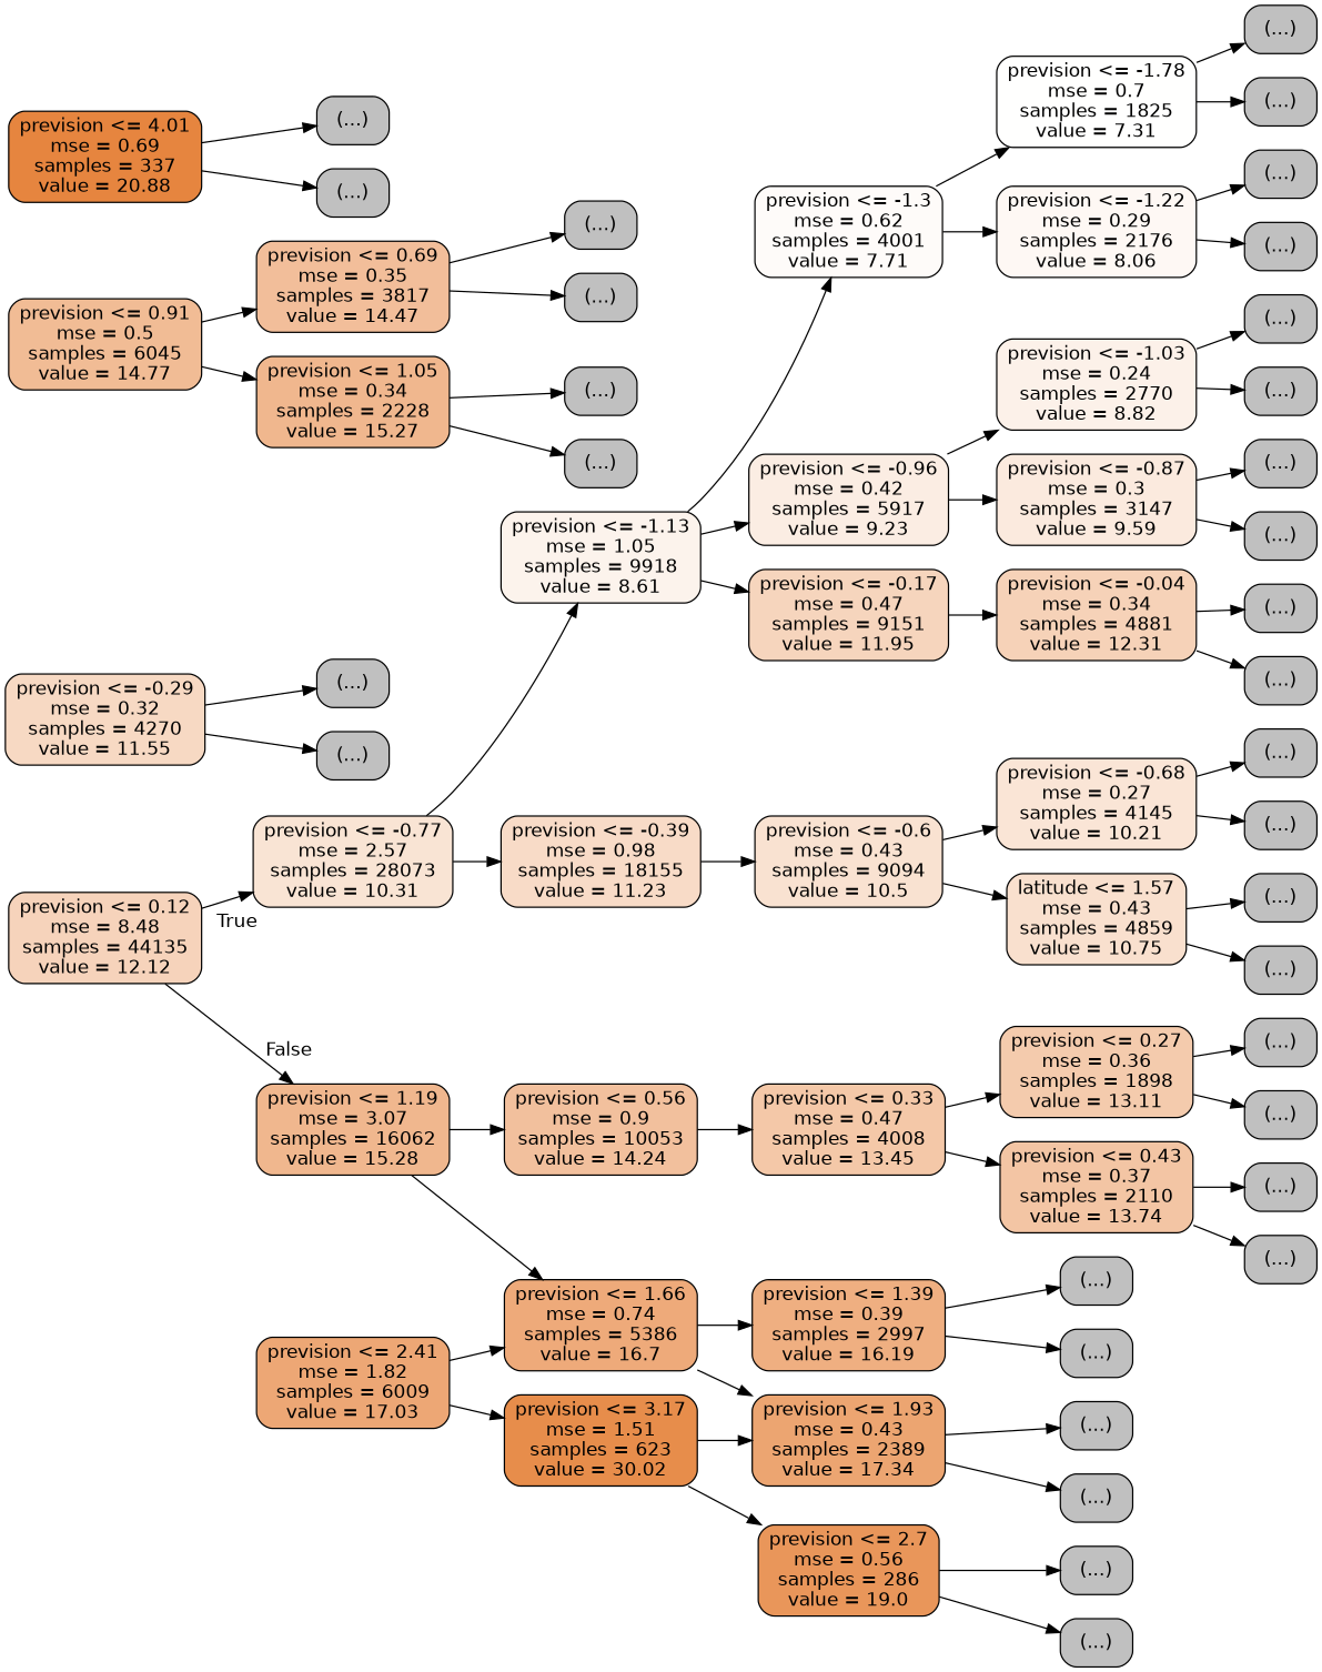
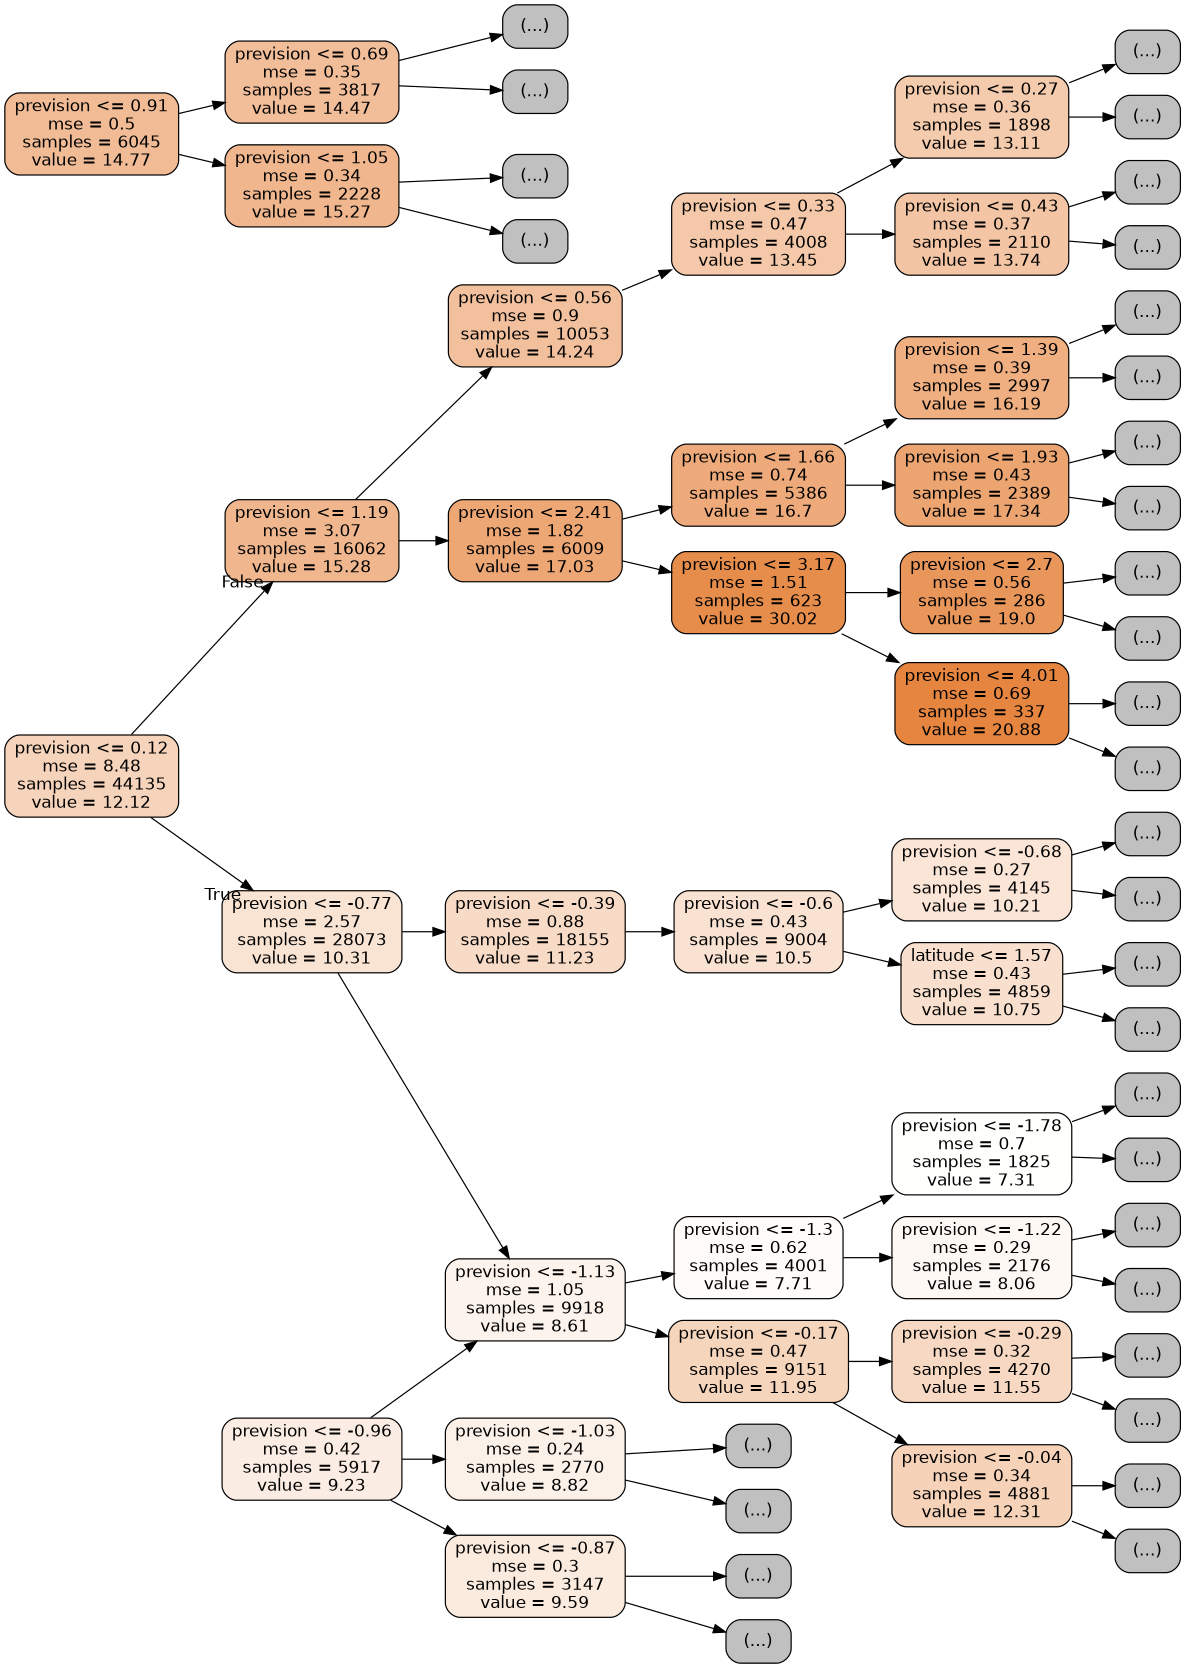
  digraph {
    rankdir=LR
    node [color=black fillcolor="#C0C0C0" fontname=helvetica shape=box style="filled, rounded"]
    edge [fontname=helvetica]
    n1 [fillcolor="#f6d3bb" label="prevision <= 0.12\nmse = 8.48\nsamples = 44135\nvalue = 12.12"]
    n2 [fillcolor="#f9e4d4" label="prevision <= -0.77\nmse = 2.57\nsamples = 28073\nvalue = 10.31"]
    n3 [fillcolor="#f0b78e" label="prevision <= 1.19\nmse = 3.07\nsamples = 16062\nvalue = 15.28"]
    n4 [fillcolor="#fcf3ec" label="prevision <= -1.13\nmse = 1.05\nsamples = 9918\nvalue = 8.61"]
-   n5 [fillcolor="#f8dbc7" label="prevision <= -0.39\nmse = 0.98\nsamples = 18155\nvalue = 11.23"]
+   n5 [fillcolor="#f8dbc7" label="prevision <= -0.39\nmse = 0.88\nsamples = 18155\nvalue = 11.23"]
    n6 [fillcolor="#f2c09d" label="prevision <= 0.56\nmse = 0.9\nsamples = 10053\nvalue = 14.24"]
    n7 [fillcolor="#eda775" label="prevision <= 2.41\nmse = 1.82\nsamples = 6009\nvalue = 17.03"]
    n8 [fillcolor="#fefbf9" label="prevision <= -1.3\nmse = 0.62\nsamples = 4001\nvalue = 7.71"]
    n9 [fillcolor="#fbede3" label="prevision <= -0.96\nmse = 0.42\nsamples = 5917\nvalue = 9.23"]
    n10 [fillcolor="#f6d5bd" label="prevision <= -0.17\nmse = 0.47\nsamples = 9151\nvalue = 11.95"]
-   n11 [fillcolor="#f9e2d1" label="prevision <= -0.6\nmse = 0.43\nsamples = 9094\nvalue = 10.5"]
+   n11 [fillcolor="#f9e2d1" label="prevision <= -0.6\nmse = 0.43\nsamples = 9004\nvalue = 10.5"]
    n12 [fillcolor="#fffffe" label="prevision <= -1.78\nmse = 0.7\nsamples = 1825\nvalue = 7.31"]
    n13 [fillcolor="#fef8f4" label="prevision <= -1.22\nmse = 0.29\nsamples = 2176\nvalue = 8.06"]
    n14 [fillcolor="#fcf1e9" label="prevision <= -1.03\nmse = 0.24\nsamples = 2770\nvalue = 8.82"]
    n15 [fillcolor="#fbeade" label="prevision <= -0.87\nmse = 0.3\nsamples = 3147\nvalue = 9.59"]
    n16 [label="(...)"]
    n17 [label="(...)"]
    n18 [label="(...)"]
    n19 [label="(...)"]
    n20 [label="(...)"]
    n21 [label="(...)"]
    n22 [label="(...)"]
    n23 [label="(...)"]
    n24 [fillcolor="#fae5d6" label="prevision <= -0.68\nmse = 0.27\nsamples = 4145\nvalue = 10.21"]
    n25 [fillcolor="#f9e0ce" label="latitude <= 1.57\nmse = 0.43\nsamples = 4859\nvalue = 10.75"]
    n26 [fillcolor="#f7d9c3" label="prevision <= -0.29\nmse = 0.32\nsamples = 4270\nvalue = 11.55"]
    n27 [fillcolor="#f6d2b8" label="prevision <= -0.04\nmse = 0.34\nsamples = 4881\nvalue = 12.31"]
    n28 [label="(...)"]
    n29 [label="(...)"]
    n30 [label="(...)"]
    n31 [label="(...)"]
    n32 [label="(...)"]
    n33 [label="(...)"]
    n34 [label="(...)"]
    n35 [label="(...)"]
    n36 [fillcolor="#f4c8a8" label="prevision <= 0.33\nmse = 0.47\nsamples = 4008\nvalue = 13.45"]
    n37 [fillcolor="#eeaa7a" label="prevision <= 1.66\nmse = 0.74\nsamples = 5386\nvalue = 16.7"]
    n38 [fillcolor="#e78d4b" label="prevision <= 3.17\nmse = 1.51\nsamples = 623\nvalue = 30.02"]
    n39 [fillcolor="#f4cbad" label="prevision <= 0.27\nmse = 0.36\nsamples = 1898\nvalue = 13.11"]
    n40 [fillcolor="#f3c5a4" label="prevision <= 0.43\nmse = 0.37\nsamples = 2110\nvalue = 13.74"]
    n41 [fillcolor="#f1bc95" label="prevision <= 0.91\nmse = 0.5\nsamples = 6045\nvalue = 14.77"]
    n42 [fillcolor="#f2be9a" label="prevision <= 0.69\nmse = 0.35\nsamples = 3817\nvalue = 14.47"]
    n43 [fillcolor="#f0b78e" label="prevision <= 1.05\nmse = 0.34\nsamples = 2228\nvalue = 15.27"]
    n44 [label="(...)"]
    n45 [label="(...)"]
    n46 [label="(...)"]
    n47 [label="(...)"]
    n48 [label="(...)"]
    n49 [label="(...)"]
    n50 [label="(...)"]
    n51 [label="(...)"]
    n52 [fillcolor="#efaf81" label="prevision <= 1.39\nmse = 0.39\nsamples = 2997\nvalue = 16.19"]
    n53 [fillcolor="#eca571" label="prevision <= 1.93\nmse = 0.43\nsamples = 2389\nvalue = 17.34"]
    n54 [fillcolor="#e9965a" label="prevision <= 2.7\nmse = 0.56\nsamples = 286\nvalue = 19.0"]
    n55 [fillcolor="#e6853f" label="prevision <= 4.01\nmse = 0.69\nsamples = 337\nvalue = 20.88"]
    n56 [label="(...)"]
    n57 [label="(...)"]
    n58 [label="(...)"]
    n59 [label="(...)"]
    n60 [label="(...)"]
    n61 [label="(...)"]
    n62 [label="(...)"]
    n63 [label="(...)"]
    n1 -> n2 [headlabel=True labelangle=45 labeldistance=2.5]
    n1 -> n3 [headlabel=False labelangle=-45 labeldistance=2.5]
    n2 -> n4
    n2 -> n5
    n3 -> n6
-   n3 -> n37
+   n3 -> n7
    n4 -> n8
-   n4 -> n9
+   n9 -> n4
    n4 -> n10
    n5 -> n11
    n6 -> n36
    n7 -> n37
    n7 -> n38
    n8 -> n12
    n8 -> n13
    n9 -> n14
    n9 -> n15
+   n10 -> n26
    n10 -> n27
    n11 -> n24
    n11 -> n25
    n12 -> n16
    n12 -> n17
    n13 -> n18
    n13 -> n19
    n14 -> n20
    n14 -> n21
    n15 -> n22
    n15 -> n23
    n24 -> n28
    n24 -> n29
    n25 -> n30
    n25 -> n31
    n26 -> n32
    n26 -> n33
    n27 -> n34
    n27 -> n35
    n36 -> n39
    n36 -> n40
    n37 -> n52
    n37 -> n53
    n38 -> n54
-   n38 -> n53
+   n38 -> n55
    n39 -> n44
    n39 -> n45
    n40 -> n46
    n40 -> n47
    n41 -> n42
    n41 -> n43
    n42 -> n48
    n42 -> n49
    n43 -> n50
    n43 -> n51
    n52 -> n56
    n52 -> n57
    n53 -> n58
    n53 -> n59
    n54 -> n60
    n54 -> n61
    n55 -> n62
    n55 -> n63
  }
